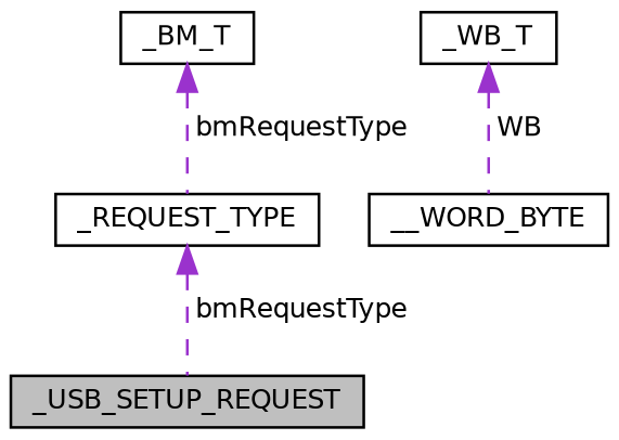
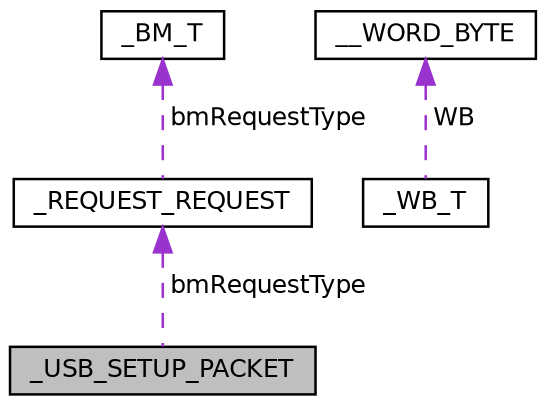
  digraph {
    node [color=black fillcolor=white fontname=Helvetica fontsize=10 shape=record style=filled]
    edge [color=darkorchid3 dir=back fontname=Helvetica fontsize=10 labelfontname=Helvetica labelfontsize=10 style=dashed]
-   n1 [fillcolor=grey75 fontcolor=black height=0.2 label=_USB_SETUP_REQUEST width=0.4]
+   n1 [fillcolor=grey75 fontcolor=black height=0.2 label=_USB_SETUP_PACKET width=0.4]
    n2 [height=0.2 label=__WORD_BYTE width=0.4]
    n3 [height=0.2 label=_WB_T width=0.4]
-   n4 [height=0.2 label=_REQUEST_TYPE width=0.4]
+   n4 [height=0.2 label=_REQUEST_REQUEST width=0.4]
    n5 [height=0.2 label=_BM_T width=0.4]
-   n3 -> n2 [label=" WB"]
+   n2 -> n3 [label=" WB"]
    n4 -> n1 [label=" bmRequestType"]
    n5 -> n4 [label=" bmRequestType"]
  }
